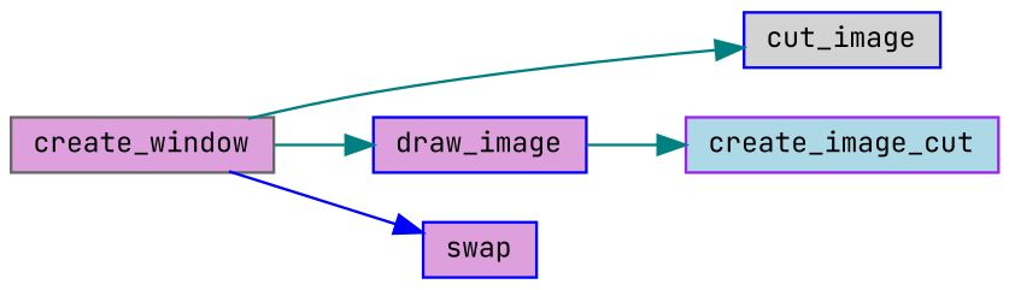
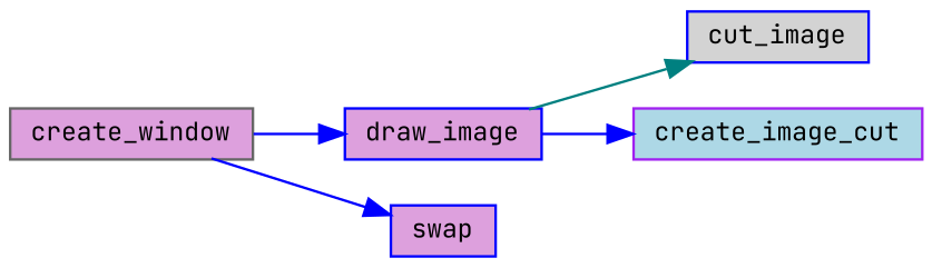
  digraph {
    fontname="JetBrains Mono"
    rankdir=LR
    node [color=blue fillcolor=plum fontname="JetBrains Mono" fontsize=10 shape=record style=filled]
    edge [color=teal fontname="JetBrains Mono" fontsize=10 labelfontname=Helvetica labelfontsize=10 style=solid]
    n1 [color=gray40 fontcolor=black height=0.2 label=create_window width=0.4]
    n2 [fillcolor=lightgrey height=0.2 label=cut_image width=0.4]
    n3 [height=0.2 label=draw_image width=0.4]
    n4 [height=0.2 label=swap width=0.4]
    n5 [color=purple fillcolor=lightblue height=0.2 label=create_image_cut width=0.4]
-   n1 -> n2
-   n1 -> n3
+   n3 -> n2
+   n1 -> n3 [color=blue]
    n1 -> n4 [color=blue]
-   n3 -> n5
+   n3 -> n5 [color=blue]
  }
